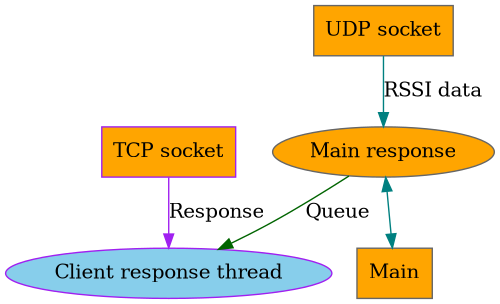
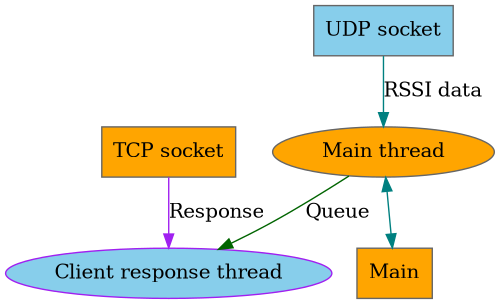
  digraph {
    node [color=gray40 fillcolor=orange style=filled shape=box]
    edge [color=teal]
-   n1 [label="Main response" shape=""]
+   n1 [label="Main thread" shape=""]
    n2 [color=purple fillcolor=skyblue label="Client response thread" shape=""]
    n3 [label=Main]
-   n4 [color=purple label="TCP socket"]
-   n5 [label="UDP socket"]
+   n4 [label="TCP socket"]
+   n5 [fillcolor=skyblue label="UDP socket"]
    n1 -> n2 [color=darkgreen label=Queue]
    n1 -> n3 [dir=both]
    n4 -> n2 [color=purple label=Response]
    n5 -> n1 [label="RSSI data"]
  }
